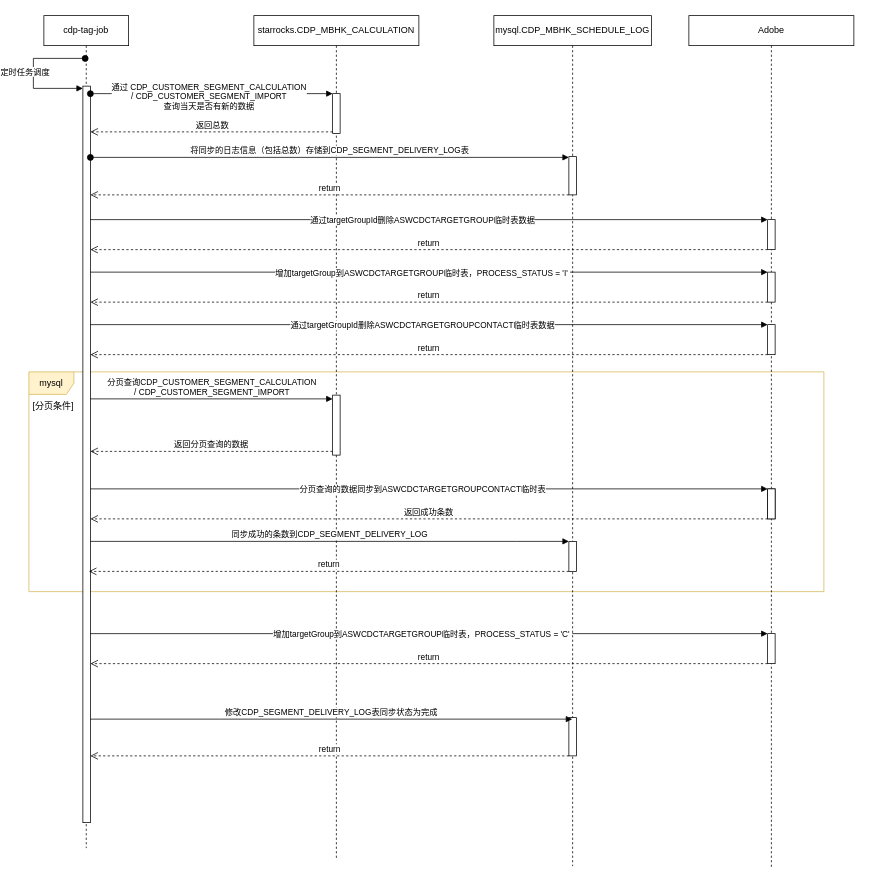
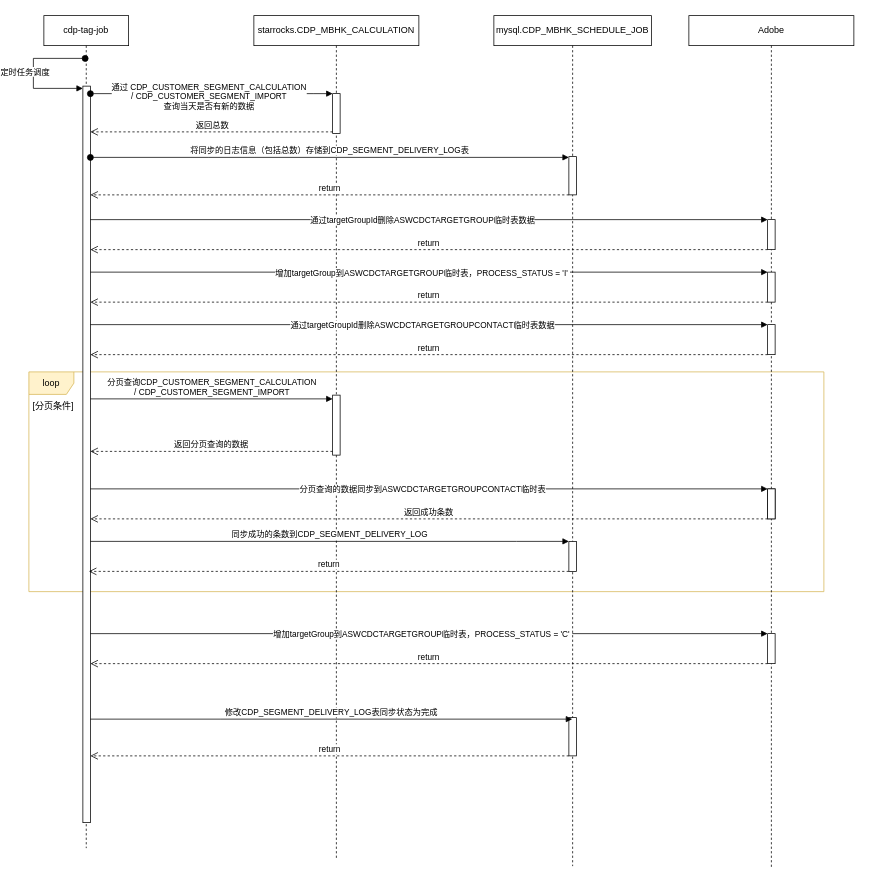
  <mxCell id="0" />
  <mxCell id="1" parent="0" />
- <mxCell id="2" value="mysql" style="shape=umlFrame;whiteSpace=wrap;html=1;pointerEvents=0;fillColor=#fff2cc;strokeColor=#d6b656;swimlaneFillColor=none;" parent="1" vertex="1"><mxGeometry x="32" y="495" width="1060" height="293" as="geometry" /></mxCell>
+ <mxCell id="2" value="loop" style="shape=umlFrame;whiteSpace=wrap;html=1;pointerEvents=0;fillColor=#fff2cc;strokeColor=#d6b656;swimlaneFillColor=none;" parent="1" vertex="1"><mxGeometry x="32" y="495" width="1060" height="293" as="geometry" /></mxCell>
  <mxCell id="3" value="cdp-tag-job" style="shape=umlLifeline;perimeter=lifelinePerimeter;whiteSpace=wrap;html=1;container=1;dropTarget=0;collapsible=0;recursiveResize=0;outlineConnect=0;portConstraint=eastwest;newEdgeStyle={&quot;edgeStyle&quot;:&quot;elbowEdgeStyle&quot;,&quot;elbow&quot;:&quot;vertical&quot;,&quot;curved&quot;:0,&quot;rounded&quot;:0};" parent="1" vertex="1"><mxGeometry x="52" y="20" width="113" height="1110" as="geometry" /></mxCell>
  <mxCell id="4" value="" style="html=1;points=[];perimeter=orthogonalPerimeter;outlineConnect=0;targetShapes=umlLifeline;portConstraint=eastwest;newEdgeStyle={&quot;edgeStyle&quot;:&quot;elbowEdgeStyle&quot;,&quot;elbow&quot;:&quot;vertical&quot;,&quot;curved&quot;:0,&quot;rounded&quot;:0};" parent="3" vertex="1"><mxGeometry x="52" y="94" width="10" height="982" as="geometry" /></mxCell>
  <mxCell id="5" value="starrocks.CDP_MBHK_CALCULATION" style="shape=umlLifeline;perimeter=lifelinePerimeter;whiteSpace=wrap;html=1;container=1;dropTarget=0;collapsible=0;recursiveResize=0;outlineConnect=0;portConstraint=eastwest;newEdgeStyle={&quot;edgeStyle&quot;:&quot;elbowEdgeStyle&quot;,&quot;elbow&quot;:&quot;vertical&quot;,&quot;curved&quot;:0,&quot;rounded&quot;:0};" parent="1" vertex="1"><mxGeometry x="332" y="20" width="220" height="1123" as="geometry" /></mxCell>
  <mxCell id="6" value="" style="html=1;points=[];perimeter=orthogonalPerimeter;outlineConnect=0;targetShapes=umlLifeline;portConstraint=eastwest;newEdgeStyle={&quot;edgeStyle&quot;:&quot;elbowEdgeStyle&quot;,&quot;elbow&quot;:&quot;vertical&quot;,&quot;curved&quot;:0,&quot;rounded&quot;:0};" parent="5" vertex="1"><mxGeometry x="105" y="104" width="10" height="53" as="geometry" /></mxCell>
  <mxCell id="7" value="" style="html=1;points=[];perimeter=orthogonalPerimeter;outlineConnect=0;targetShapes=umlLifeline;portConstraint=eastwest;newEdgeStyle={&quot;edgeStyle&quot;:&quot;elbowEdgeStyle&quot;,&quot;elbow&quot;:&quot;vertical&quot;,&quot;curved&quot;:0,&quot;rounded&quot;:0};" parent="5" vertex="1"><mxGeometry x="105" y="506" width="10" height="80" as="geometry" /></mxCell>
  <mxCell id="8" value="" style="html=1;verticalAlign=bottom;startArrow=oval;startFill=1;endArrow=block;startSize=8;edgeStyle=elbowEdgeStyle;elbow=vertical;curved=0;rounded=0;" parent="1" source="4" target="6" edge="1"><mxGeometry width="60" relative="1" as="geometry"><mxPoint x="262" y="124" as="sourcePoint" /><mxPoint x="322" y="124" as="targetPoint" /><Array as="points"><mxPoint x="412" y="124" /></Array></mxGeometry></mxCell>
  <mxCell id="9" value="&lt;div&gt;通过 CDP_CUSTOMER_SEGMENT_CALCULATION&lt;/div&gt;&lt;div&gt;/&amp;nbsp;CDP_CUSTOMER_SEGMENT_IMPORT&lt;/div&gt;&lt;div&gt;查询当天是否有新的数据&lt;/div&gt;" style="edgeLabel;html=1;align=center;verticalAlign=middle;resizable=0;points=[];" parent="8" vertex="1" connectable="0"><mxGeometry x="-0.03" y="-3" relative="1" as="geometry"><mxPoint as="offset" /></mxGeometry></mxCell>
  <mxCell id="10" value="&amp;nbsp;返回总数" style="html=1;verticalAlign=bottom;endArrow=open;dashed=1;endSize=8;edgeStyle=elbowEdgeStyle;elbow=vertical;curved=0;rounded=0;" parent="1" source="6" target="4" edge="1"><mxGeometry relative="1" as="geometry"><mxPoint x="432" y="164" as="sourcePoint" /><mxPoint x="122" y="204" as="targetPoint" /><Array as="points"><mxPoint x="355" y="175" /><mxPoint x="392" y="164" /><mxPoint x="322" y="204" /></Array></mxGeometry></mxCell>
  <mxCell id="11" value="Adobe" style="shape=umlLifeline;perimeter=lifelinePerimeter;whiteSpace=wrap;html=1;container=1;dropTarget=0;collapsible=0;recursiveResize=0;outlineConnect=0;portConstraint=eastwest;newEdgeStyle={&quot;edgeStyle&quot;:&quot;elbowEdgeStyle&quot;,&quot;elbow&quot;:&quot;vertical&quot;,&quot;curved&quot;:0,&quot;rounded&quot;:0};" parent="1" vertex="1"><mxGeometry x="912" y="20" width="220" height="1136" as="geometry" /></mxCell>
  <mxCell id="12" value="" style="html=1;points=[];perimeter=orthogonalPerimeter;outlineConnect=0;targetShapes=umlLifeline;portConstraint=eastwest;newEdgeStyle={&quot;edgeStyle&quot;:&quot;elbowEdgeStyle&quot;,&quot;elbow&quot;:&quot;vertical&quot;,&quot;curved&quot;:0,&quot;rounded&quot;:0};" parent="11" vertex="1"><mxGeometry x="105" y="631" width="10" height="40" as="geometry" /></mxCell>
  <mxCell id="13" value="" style="html=1;verticalAlign=bottom;endArrow=block;edgeStyle=elbowEdgeStyle;elbow=vertical;curved=0;rounded=0;" parent="11" edge="1"><mxGeometry relative="1" as="geometry"><mxPoint x="-798" y="272" as="sourcePoint" /><mxPoint x="105" y="272" as="targetPoint" /><Array as="points"><mxPoint x="-230" y="272" /><mxPoint x="-240" y="262" /><mxPoint x="-310" y="182" /><mxPoint x="70" y="152" /></Array></mxGeometry></mxCell>
  <mxCell id="14" value="通过targetGroupId删除ASWCDCTARGETGROUP临时表数据" style="edgeLabel;html=1;align=center;verticalAlign=middle;resizable=0;points=[];" parent="13" vertex="1" connectable="0"><mxGeometry x="-0.021" relative="1" as="geometry"><mxPoint as="offset" /></mxGeometry></mxCell>
  <mxCell id="15" value="return" style="html=1;verticalAlign=bottom;endArrow=open;dashed=1;endSize=8;edgeStyle=elbowEdgeStyle;elbow=vertical;curved=0;rounded=0;" parent="11" edge="1"><mxGeometry relative="1" as="geometry"><mxPoint x="-798" y="312" as="targetPoint" /><mxPoint x="105" y="312" as="sourcePoint" /><Array as="points"><mxPoint x="-300" y="312" /><mxPoint x="-40" y="332" /><mxPoint x="-230" y="322" /><mxPoint x="-270" y="332" /><mxPoint x="-320" y="212" /></Array></mxGeometry></mxCell>
  <mxCell id="16" value="" style="html=1;points=[];perimeter=orthogonalPerimeter;outlineConnect=0;targetShapes=umlLifeline;portConstraint=eastwest;newEdgeStyle={&quot;edgeStyle&quot;:&quot;elbowEdgeStyle&quot;,&quot;elbow&quot;:&quot;vertical&quot;,&quot;curved&quot;:0,&quot;rounded&quot;:0};" parent="11" vertex="1"><mxGeometry x="105" y="272" width="10" height="40" as="geometry" /></mxCell>
  <mxCell id="17" value="" style="html=1;verticalAlign=bottom;endArrow=block;edgeStyle=elbowEdgeStyle;elbow=vertical;curved=0;rounded=0;" edge="1" parent="11"><mxGeometry relative="1" as="geometry"><mxPoint x="-798" y="342" as="sourcePoint" /><mxPoint x="105" y="342" as="targetPoint" /><Array as="points"><mxPoint x="-230" y="342" /><mxPoint x="-240" y="332" /><mxPoint x="-310" y="252" /><mxPoint x="70" y="222" /></Array></mxGeometry></mxCell>
  <mxCell id="18" value="增加targetGroup到ASWCDCTARGETGROUP临时表，PROCESS_STATUS = 'I'&amp;nbsp;" style="edgeLabel;html=1;align=center;verticalAlign=middle;resizable=0;points=[];" vertex="1" connectable="0" parent="17"><mxGeometry x="-0.021" relative="1" as="geometry"><mxPoint as="offset" /></mxGeometry></mxCell>
  <mxCell id="19" value="return" style="html=1;verticalAlign=bottom;endArrow=open;dashed=1;endSize=8;edgeStyle=elbowEdgeStyle;elbow=vertical;curved=0;rounded=0;" edge="1" parent="11"><mxGeometry relative="1" as="geometry"><mxPoint x="-798" y="382" as="targetPoint" /><mxPoint x="105" y="382" as="sourcePoint" /><Array as="points"><mxPoint x="-300" y="382" /><mxPoint x="-40" y="402" /><mxPoint x="-230" y="392" /><mxPoint x="-270" y="402" /><mxPoint x="-320" y="282" /></Array></mxGeometry></mxCell>
  <mxCell id="20" value="" style="html=1;points=[];perimeter=orthogonalPerimeter;outlineConnect=0;targetShapes=umlLifeline;portConstraint=eastwest;newEdgeStyle={&quot;edgeStyle&quot;:&quot;elbowEdgeStyle&quot;,&quot;elbow&quot;:&quot;vertical&quot;,&quot;curved&quot;:0,&quot;rounded&quot;:0};" vertex="1" parent="11"><mxGeometry x="105" y="342" width="10" height="40" as="geometry" /></mxCell>
  <mxCell id="21" value="" style="html=1;verticalAlign=bottom;endArrow=block;edgeStyle=elbowEdgeStyle;elbow=vertical;curved=0;rounded=0;" edge="1" parent="11"><mxGeometry relative="1" as="geometry"><mxPoint x="-798" y="412" as="sourcePoint" /><mxPoint x="105" y="412" as="targetPoint" /><Array as="points"><mxPoint x="-230" y="412" /><mxPoint x="-240" y="402" /><mxPoint x="-310" y="322" /><mxPoint x="70" y="292" /></Array></mxGeometry></mxCell>
  <mxCell id="22" value="通过targetGroupId删除ASWCDCTARGETGROUPCONTACT临时表数据" style="edgeLabel;html=1;align=center;verticalAlign=middle;resizable=0;points=[];" vertex="1" connectable="0" parent="21"><mxGeometry x="-0.021" relative="1" as="geometry"><mxPoint as="offset" /></mxGeometry></mxCell>
  <mxCell id="23" value="return" style="html=1;verticalAlign=bottom;endArrow=open;dashed=1;endSize=8;edgeStyle=elbowEdgeStyle;elbow=vertical;curved=0;rounded=0;" edge="1" parent="11"><mxGeometry relative="1" as="geometry"><mxPoint x="-798" y="452" as="targetPoint" /><mxPoint x="105" y="452" as="sourcePoint" /><Array as="points"><mxPoint x="-300" y="452" /><mxPoint x="-40" y="472" /><mxPoint x="-230" y="462" /><mxPoint x="-270" y="472" /><mxPoint x="-320" y="352" /></Array></mxGeometry></mxCell>
  <mxCell id="24" value="" style="html=1;points=[];perimeter=orthogonalPerimeter;outlineConnect=0;targetShapes=umlLifeline;portConstraint=eastwest;newEdgeStyle={&quot;edgeStyle&quot;:&quot;elbowEdgeStyle&quot;,&quot;elbow&quot;:&quot;vertical&quot;,&quot;curved&quot;:0,&quot;rounded&quot;:0};" vertex="1" parent="11"><mxGeometry x="105" y="412" width="10" height="40" as="geometry" /></mxCell>
  <mxCell id="25" value="" style="html=1;verticalAlign=bottom;endArrow=block;edgeStyle=elbowEdgeStyle;elbow=vertical;curved=0;rounded=0;" edge="1" parent="11"><mxGeometry relative="1" as="geometry"><mxPoint x="-798" y="824" as="sourcePoint" /><mxPoint x="105" y="824" as="targetPoint" /><Array as="points"><mxPoint x="-230" y="824" /><mxPoint x="-240" y="814" /><mxPoint x="-310" y="734" /><mxPoint x="70" y="704" /></Array></mxGeometry></mxCell>
  <mxCell id="26" value="增加targetGroup到ASWCDCTARGETGROUP临时表，PROCESS_STATUS = 'C'&amp;nbsp;" style="edgeLabel;html=1;align=center;verticalAlign=middle;resizable=0;points=[];" vertex="1" connectable="0" parent="25"><mxGeometry x="-0.021" relative="1" as="geometry"><mxPoint as="offset" /></mxGeometry></mxCell>
  <mxCell id="27" value="return" style="html=1;verticalAlign=bottom;endArrow=open;dashed=1;endSize=8;edgeStyle=elbowEdgeStyle;elbow=vertical;curved=0;rounded=0;" edge="1" parent="11"><mxGeometry relative="1" as="geometry"><mxPoint x="-798" y="864" as="targetPoint" /><mxPoint x="105" y="864" as="sourcePoint" /><Array as="points"><mxPoint x="-300" y="864" /><mxPoint x="-40" y="884" /><mxPoint x="-230" y="874" /><mxPoint x="-270" y="884" /><mxPoint x="-320" y="764" /></Array></mxGeometry></mxCell>
  <mxCell id="28" value="" style="html=1;points=[];perimeter=orthogonalPerimeter;outlineConnect=0;targetShapes=umlLifeline;portConstraint=eastwest;newEdgeStyle={&quot;edgeStyle&quot;:&quot;elbowEdgeStyle&quot;,&quot;elbow&quot;:&quot;vertical&quot;,&quot;curved&quot;:0,&quot;rounded&quot;:0};" vertex="1" parent="11"><mxGeometry x="105" y="824" width="10" height="40" as="geometry" /></mxCell>
- <mxCell id="29" value="mysql.CDP_MBHK_SCHEDULE_LOG" style="shape=umlLifeline;perimeter=lifelinePerimeter;whiteSpace=wrap;html=1;container=1;dropTarget=0;collapsible=0;recursiveResize=0;outlineConnect=0;portConstraint=eastwest;newEdgeStyle={&quot;edgeStyle&quot;:&quot;elbowEdgeStyle&quot;,&quot;elbow&quot;:&quot;vertical&quot;,&quot;curved&quot;:0,&quot;rounded&quot;:0};" parent="1" vertex="1"><mxGeometry x="652" y="20" width="210" height="1134" as="geometry" /></mxCell>
+ <mxCell id="29" value="mysql.CDP_MBHK_SCHEDULE_JOB" style="shape=umlLifeline;perimeter=lifelinePerimeter;whiteSpace=wrap;html=1;container=1;dropTarget=0;collapsible=0;recursiveResize=0;outlineConnect=0;portConstraint=eastwest;newEdgeStyle={&quot;edgeStyle&quot;:&quot;elbowEdgeStyle&quot;,&quot;elbow&quot;:&quot;vertical&quot;,&quot;curved&quot;:0,&quot;rounded&quot;:0};" parent="1" vertex="1"><mxGeometry x="652" y="20" width="210" height="1134" as="geometry" /></mxCell>
  <mxCell id="30" value="" style="html=1;points=[];perimeter=orthogonalPerimeter;outlineConnect=0;targetShapes=umlLifeline;portConstraint=eastwest;newEdgeStyle={&quot;edgeStyle&quot;:&quot;elbowEdgeStyle&quot;,&quot;elbow&quot;:&quot;vertical&quot;,&quot;curved&quot;:0,&quot;rounded&quot;:0};" parent="29" vertex="1"><mxGeometry x="100" y="188" width="10" height="51" as="geometry" /></mxCell>
  <mxCell id="31" value="" style="html=1;points=[];perimeter=orthogonalPerimeter;outlineConnect=0;targetShapes=umlLifeline;portConstraint=eastwest;newEdgeStyle={&quot;edgeStyle&quot;:&quot;elbowEdgeStyle&quot;,&quot;elbow&quot;:&quot;vertical&quot;,&quot;curved&quot;:0,&quot;rounded&quot;:0};" parent="29" vertex="1"><mxGeometry x="100" y="701" width="10" height="40" as="geometry" /></mxCell>
  <mxCell id="32" value="" style="html=1;points=[];perimeter=orthogonalPerimeter;outlineConnect=0;targetShapes=umlLifeline;portConstraint=eastwest;newEdgeStyle={&quot;edgeStyle&quot;:&quot;elbowEdgeStyle&quot;,&quot;elbow&quot;:&quot;vertical&quot;,&quot;curved&quot;:0,&quot;rounded&quot;:0};" parent="29" vertex="1"><mxGeometry x="100" y="936" width="10" height="51" as="geometry" /></mxCell>
  <mxCell id="33" value="return" style="html=1;verticalAlign=bottom;endArrow=open;dashed=1;endSize=8;edgeStyle=elbowEdgeStyle;elbow=vertical;curved=0;rounded=0;" parent="29" source="32" edge="1"><mxGeometry relative="1" as="geometry"><mxPoint x="-100" y="967" as="sourcePoint" /><mxPoint x="-538" y="987" as="targetPoint" /><Array as="points"><mxPoint x="-150" y="987" /></Array></mxGeometry></mxCell>
  <mxCell id="34" value="将同步的日志信息（包括总数）存储到CDP_SEGMENT_DELIVERY_LOG表" style="html=1;verticalAlign=bottom;startArrow=oval;startFill=1;endArrow=block;startSize=8;edgeStyle=elbowEdgeStyle;elbow=vertical;curved=0;rounded=0;" parent="1" target="30" edge="1"><mxGeometry width="60" relative="1" as="geometry"><mxPoint x="114" y="209" as="sourcePoint" /><mxPoint x="302" y="229" as="targetPoint" /><Array as="points"><mxPoint x="272" y="209" /><mxPoint x="492" y="179" /></Array><mxPoint as="offset" /></mxGeometry></mxCell>
  <mxCell id="35" value="return" style="html=1;verticalAlign=bottom;endArrow=open;dashed=1;endSize=8;edgeStyle=elbowEdgeStyle;elbow=vertical;curved=0;rounded=0;" parent="1" source="30" edge="1"><mxGeometry relative="1" as="geometry"><mxPoint x="552" y="239" as="sourcePoint" /><mxPoint x="114" y="259" as="targetPoint" /><Array as="points"><mxPoint x="502" y="259" /></Array></mxGeometry></mxCell>
  <mxCell id="36" value="" style="html=1;verticalAlign=bottom;endArrow=block;edgeStyle=elbowEdgeStyle;elbow=vertical;curved=0;rounded=0;" parent="1" target="12" edge="1"><mxGeometry relative="1" as="geometry"><mxPoint x="114" y="651" as="sourcePoint" /><Array as="points"><mxPoint x="682" y="651" /><mxPoint x="672" y="641" /><mxPoint x="602" y="561" /><mxPoint x="982" y="531" /></Array></mxGeometry></mxCell>
  <mxCell id="37" value="分页查询的数据同步到ASWCDCTARGETGROUPCONTACT临时表" style="edgeLabel;html=1;align=center;verticalAlign=middle;resizable=0;points=[];" parent="36" vertex="1" connectable="0"><mxGeometry x="-0.021" relative="1" as="geometry"><mxPoint as="offset" /></mxGeometry></mxCell>
  <mxCell id="38" value="返回成功条数" style="html=1;verticalAlign=bottom;endArrow=open;dashed=1;endSize=8;edgeStyle=elbowEdgeStyle;elbow=vertical;curved=0;rounded=0;" parent="1" source="12" edge="1"><mxGeometry relative="1" as="geometry"><mxPoint x="114" y="691" as="targetPoint" /><Array as="points"><mxPoint x="612" y="691" /><mxPoint x="872" y="711" /><mxPoint x="682" y="701" /><mxPoint x="642" y="711" /><mxPoint x="592" y="591" /></Array></mxGeometry></mxCell>
  <mxCell id="39" value="分页查询CDP_CUSTOMER_SEGMENT_CALCULATION&lt;div style=&quot;border-color: var(--border-color);&quot;&gt;/&amp;nbsp;CDP_CUSTOMER_SEGMENT_IMPORT&lt;/div&gt;" style="html=1;verticalAlign=bottom;endArrow=block;edgeStyle=elbowEdgeStyle;elbow=vertical;curved=0;rounded=0;" parent="1" target="7" edge="1"><mxGeometry x="0.003" relative="1" as="geometry"><mxPoint x="114" y="531" as="sourcePoint" /><Array as="points"><mxPoint x="312" y="531" /></Array><mxPoint as="offset" /></mxGeometry></mxCell>
  <mxCell id="40" value="返回分页查询的数据" style="html=1;verticalAlign=bottom;endArrow=open;dashed=1;endSize=8;edgeStyle=elbowEdgeStyle;elbow=vertical;curved=0;rounded=0;" parent="1" source="7" edge="1"><mxGeometry relative="1" as="geometry"><mxPoint x="114" y="601" as="targetPoint" /><Array as="points"><mxPoint x="262" y="601" /></Array></mxGeometry></mxCell>
  <mxCell id="41" value="同步成功的条数到CDP_SEGMENT_DELIVERY_LOG" style="html=1;verticalAlign=bottom;endArrow=block;edgeStyle=elbowEdgeStyle;elbow=vertical;curved=0;rounded=0;" parent="1" target="31" edge="1"><mxGeometry relative="1" as="geometry"><mxPoint x="114" y="721" as="sourcePoint" /><Array as="points"><mxPoint x="682" y="721" /></Array><mxPoint as="offset" /></mxGeometry></mxCell>
  <mxCell id="42" value="return" style="html=1;verticalAlign=bottom;endArrow=open;dashed=1;endSize=8;edgeStyle=elbowEdgeStyle;elbow=vertical;curved=0;rounded=0;" parent="1" source="31" edge="1"><mxGeometry relative="1" as="geometry"><mxPoint x="112" y="761" as="targetPoint" /><Array as="points"><mxPoint x="672" y="761" /></Array></mxGeometry></mxCell>
  <mxCell id="43" value="" style="html=1;points=[];perimeter=orthogonalPerimeter;outlineConnect=0;targetShapes=umlLifeline;portConstraint=eastwest;newEdgeStyle={&quot;edgeStyle&quot;:&quot;elbowEdgeStyle&quot;,&quot;elbow&quot;:&quot;vertical&quot;,&quot;curved&quot;:0,&quot;rounded&quot;:0};" parent="1" vertex="1"><mxGeometry x="1017" y="651" width="10" height="40" as="geometry" /></mxCell>
  <mxCell id="44" value="[分页条件]" style="text;html=1;align=center;verticalAlign=middle;resizable=0;points=[];autosize=1;strokeColor=none;fillColor=none;" parent="1" vertex="1"><mxGeometry x="27" y="528" width="73" height="26" as="geometry" /></mxCell>
  <mxCell id="45" value="定时任务调度" style="html=1;verticalAlign=bottom;startArrow=oval;startFill=1;endArrow=block;startSize=8;edgeStyle=elbowEdgeStyle;rounded=0;" edge="1" parent="1" target="4"><mxGeometry x="0.097" y="-11" width="60" relative="1" as="geometry"><mxPoint x="107" y="77" as="sourcePoint" /><mxPoint x="167" y="77" as="targetPoint" /><Array as="points"><mxPoint x="38" y="117" /><mxPoint x="20" y="92" /></Array><mxPoint as="offset" /></mxGeometry></mxCell>
  <mxCell id="46" value="修改CDP_SEGMENT_DELIVERY_LOG表同步状态为完成" style="html=1;verticalAlign=bottom;endArrow=block;edgeStyle=elbowEdgeStyle;elbow=vertical;curved=0;rounded=0;" edge="1" parent="1" source="4" target="29"><mxGeometry x="-0.001" width="80" relative="1" as="geometry"><mxPoint x="180" y="957" as="sourcePoint" /><mxPoint x="753.5" y="957" as="targetPoint" /><Array as="points"><mxPoint x="287" y="958" /><mxPoint x="165" y="979" /><mxPoint x="224" y="933" /><mxPoint x="129" y="950" /></Array><mxPoint as="offset" /></mxGeometry></mxCell>
